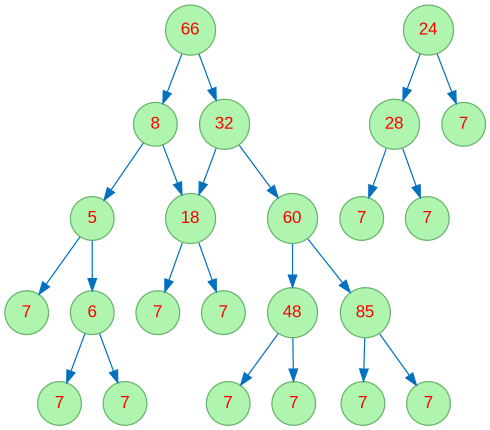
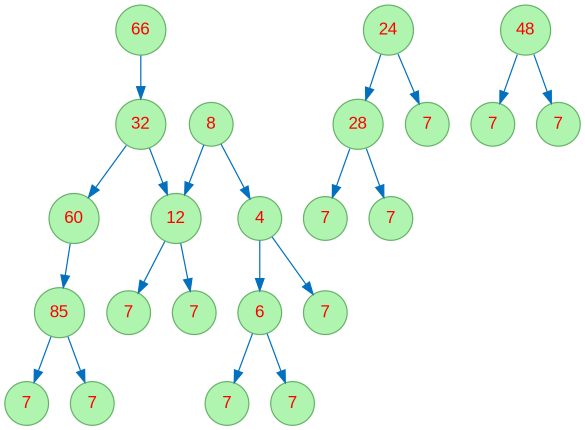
  digraph {
    node [color="#66B268" fillcolor="#AFF4AF" fontcolor=red fontname=Arial shape=circle style=filled]
    edge [color="#0070BF"]
    n1 [label=66]
    n2 [label=8]
    n3 [label=32]
-   n4 [label=5]
-   n5 [label=18]
+   n4 [label=4]
+   n5 [label=12]
    n6 [label=60]
    n7 [label=7]
    n8 [label=6]
    n9 [label=7]
    n10 [label=7]
    n11 [label=7]
    n12 [label=7]
    n13 [label=24]
    n14 [label=28]
    n15 [label=7]
    n16 [label=48]
    n17 [label=85]
    n18 [label=7]
    n19 [label=7]
    n20 [label=7]
    n21 [label=7]
    n22 [label=7]
    n23 [label=7]
-   n1 -> n2
    n1 -> n3
    n2 -> n4
    n2 -> n5
    n3 -> n5
    n3 -> n6
    n4 -> n7
    n4 -> n8
    n5 -> n9
    n5 -> n10
-   n6 -> n16
    n6 -> n17
    n8 -> n11
    n8 -> n12
    n13 -> n14
    n13 -> n15
    n14 -> n18
    n14 -> n19
    n16 -> n20
    n16 -> n21
    n17 -> n22
    n17 -> n23
  }
